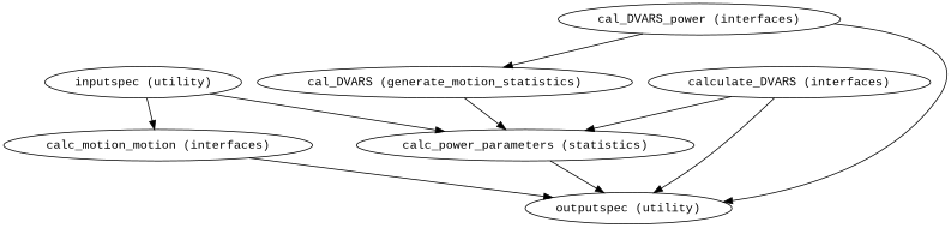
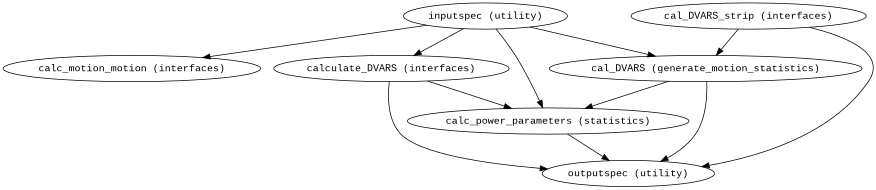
  strict digraph {
    fontname="Liberation Mono"
    node [fontname="Liberation Mono"]
    edge [fontname="Liberation Mono"]
    "inputspec (utility)"
    "cal_DVARS (generate_motion_statistics)"
    n3 [label="calculate_DVARS (interfaces)"]
    n4 [label="calc_motion_motion (interfaces)"]
    n5 [label="calc_power_parameters (statistics)"]
    "outputspec (utility)"
-   "cal_DVARS_strip (interfaces)" [label="cal_DVARS_power (interfaces)"]
+   "cal_DVARS_strip (interfaces)"
+   "inputspec (utility)" -> "cal_DVARS (generate_motion_statistics)"
+   "inputspec (utility)" -> n3
    "inputspec (utility)" -> n4
    "inputspec (utility)" -> n5
    "cal_DVARS (generate_motion_statistics)" -> n5
    n3 -> n5
    n3 -> "outputspec (utility)"
-   n4 -> "outputspec (utility)"
+   "cal_DVARS (generate_motion_statistics)" -> "outputspec (utility)"
    n5 -> "outputspec (utility)"
    "cal_DVARS_strip (interfaces)" -> "cal_DVARS (generate_motion_statistics)"
    "cal_DVARS_strip (interfaces)" -> "outputspec (utility)"
  }
